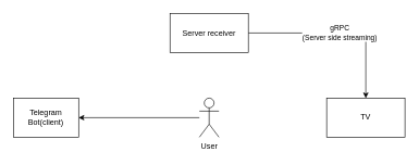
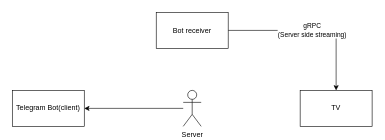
  <mxCell id="0" />
  <mxCell id="1" parent="0" />
- <mxCell id="2" value="Telegram Bot(client)" style="rounded=0;whiteSpace=wrap;html=1;" vertex="1" parent="1"><mxGeometry x="20" y="150" width="100" height="60" as="geometry" /></mxCell>
+ <mxCell id="2" value="Telegram Bot(client)" style="rounded=0;whiteSpace=wrap;html=1;" vertex="1" parent="1"><mxGeometry x="20" y="150" width="120" height="60" as="geometry" /></mxCell>
  <mxCell id="3" value="gRPC &lt;br&gt;(Server side streaming)" style="edgeStyle=orthogonalEdgeStyle;rounded=0;orthogonalLoop=1;jettySize=auto;html=1;entryX=0.5;entryY=0;entryDx=0;entryDy=0;" edge="1" parent="1" source="4" target="5"><mxGeometry relative="1" as="geometry" /></mxCell>
- <mxCell id="4" value="Server receiver" style="rounded=0;whiteSpace=wrap;html=1;" vertex="1" parent="1"><mxGeometry x="260" y="20" width="120" height="60" as="geometry" /></mxCell>
+ <mxCell id="4" value="Bot receiver" style="rounded=0;whiteSpace=wrap;html=1;" vertex="1" parent="1"><mxGeometry x="260" y="20" width="120" height="60" as="geometry" /></mxCell>
  <mxCell id="5" value="TV" style="rounded=0;whiteSpace=wrap;html=1;" vertex="1" parent="1"><mxGeometry x="500" y="150" width="120" height="60" as="geometry" /></mxCell>
  <mxCell id="6" style="edgeStyle=orthogonalEdgeStyle;rounded=0;orthogonalLoop=1;jettySize=auto;html=1;entryX=1;entryY=0.5;entryDx=0;entryDy=0;" edge="1" parent="1" source="7" target="2"><mxGeometry relative="1" as="geometry" /></mxCell>
- <mxCell id="7" value="User" style="shape=umlActor;verticalLabelPosition=bottom;verticalAlign=top;html=1;outlineConnect=0;" vertex="1" parent="1"><mxGeometry x="305" y="150" width="30" height="60" as="geometry" /></mxCell>
+ <mxCell id="7" value="Server" style="shape=umlActor;verticalLabelPosition=bottom;verticalAlign=top;html=1;outlineConnect=0;" vertex="1" parent="1"><mxGeometry x="305" y="150" width="30" height="60" as="geometry" /></mxCell>
